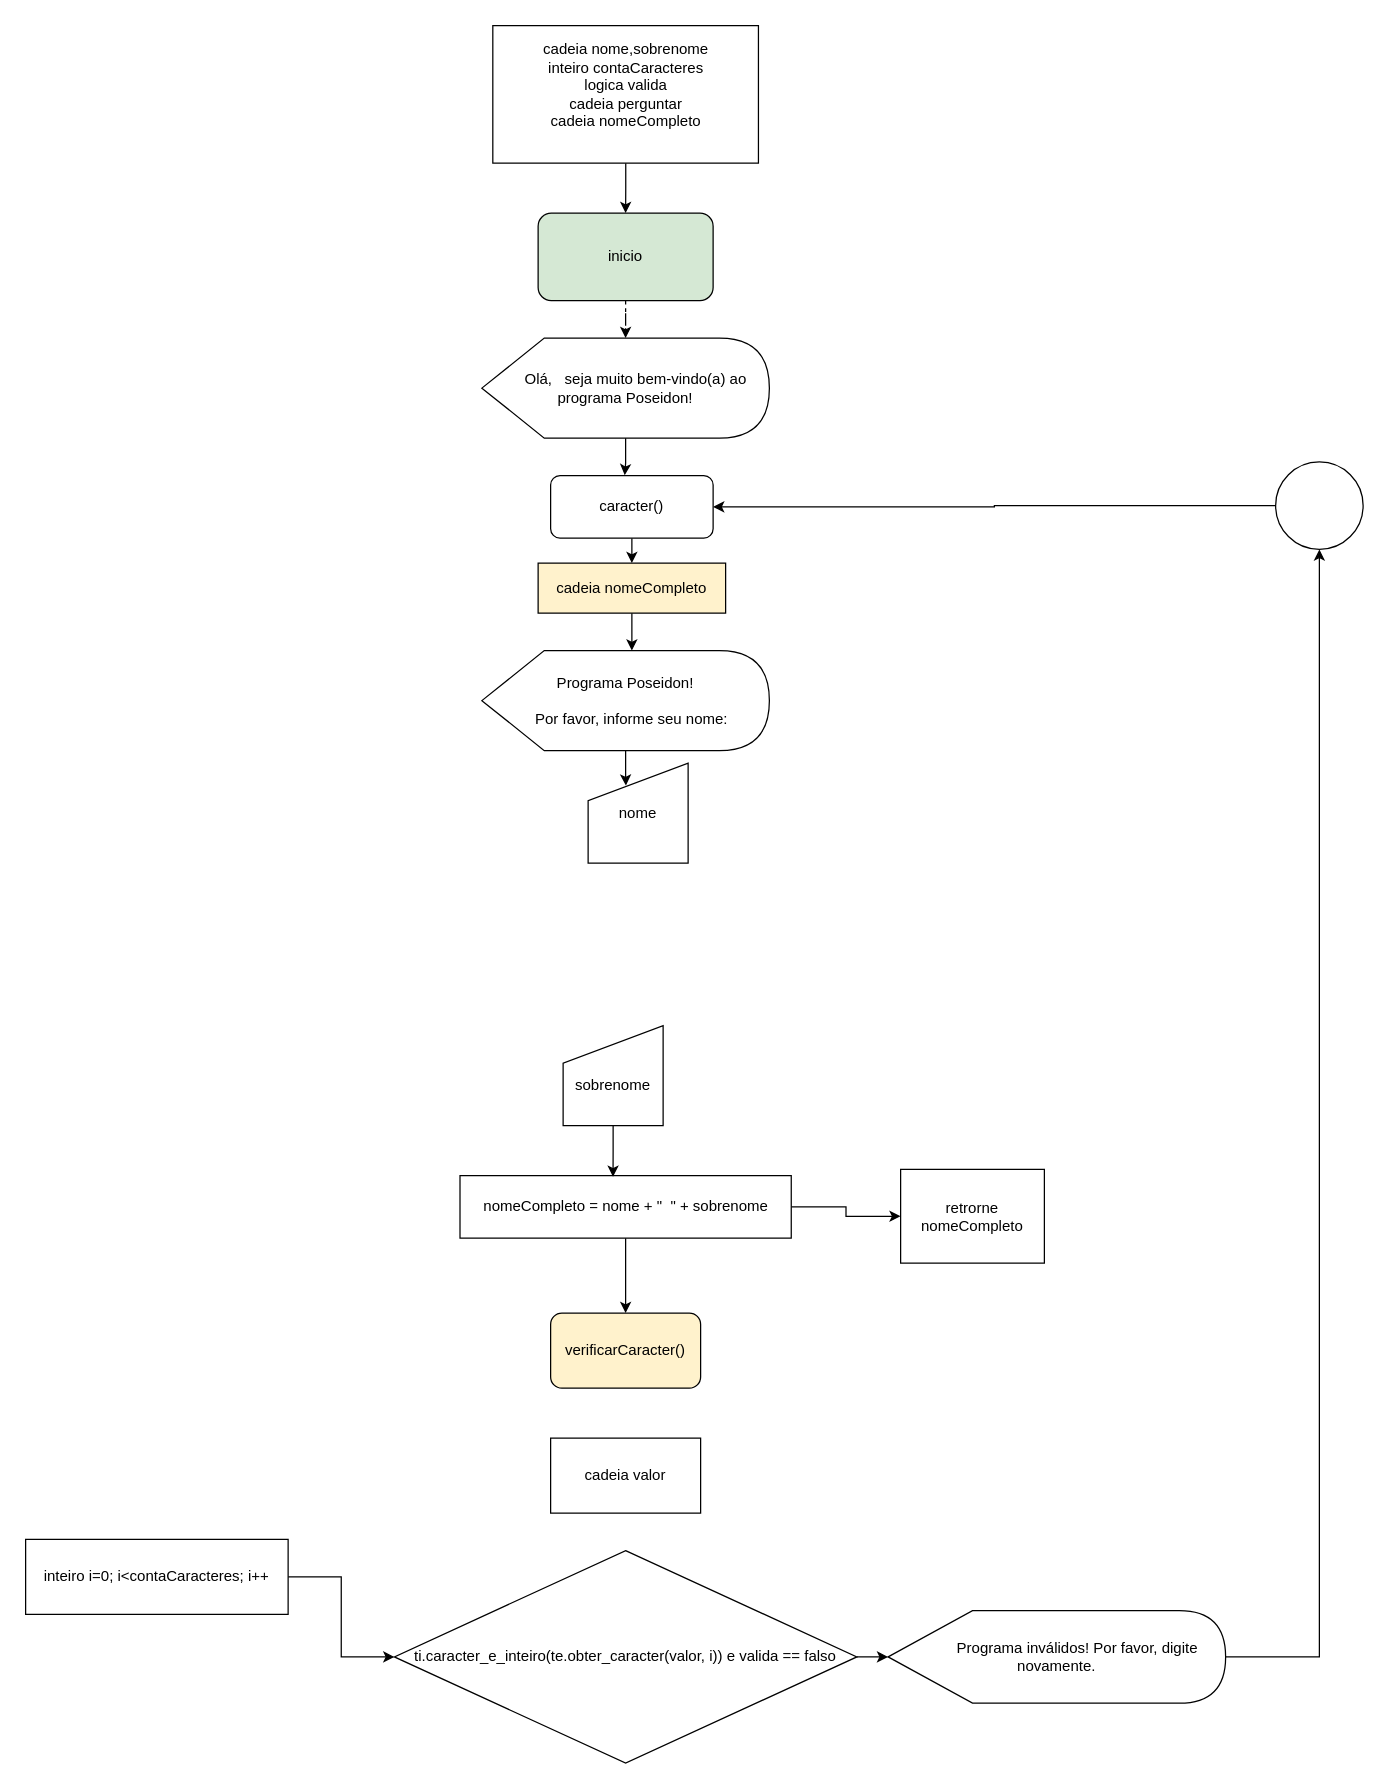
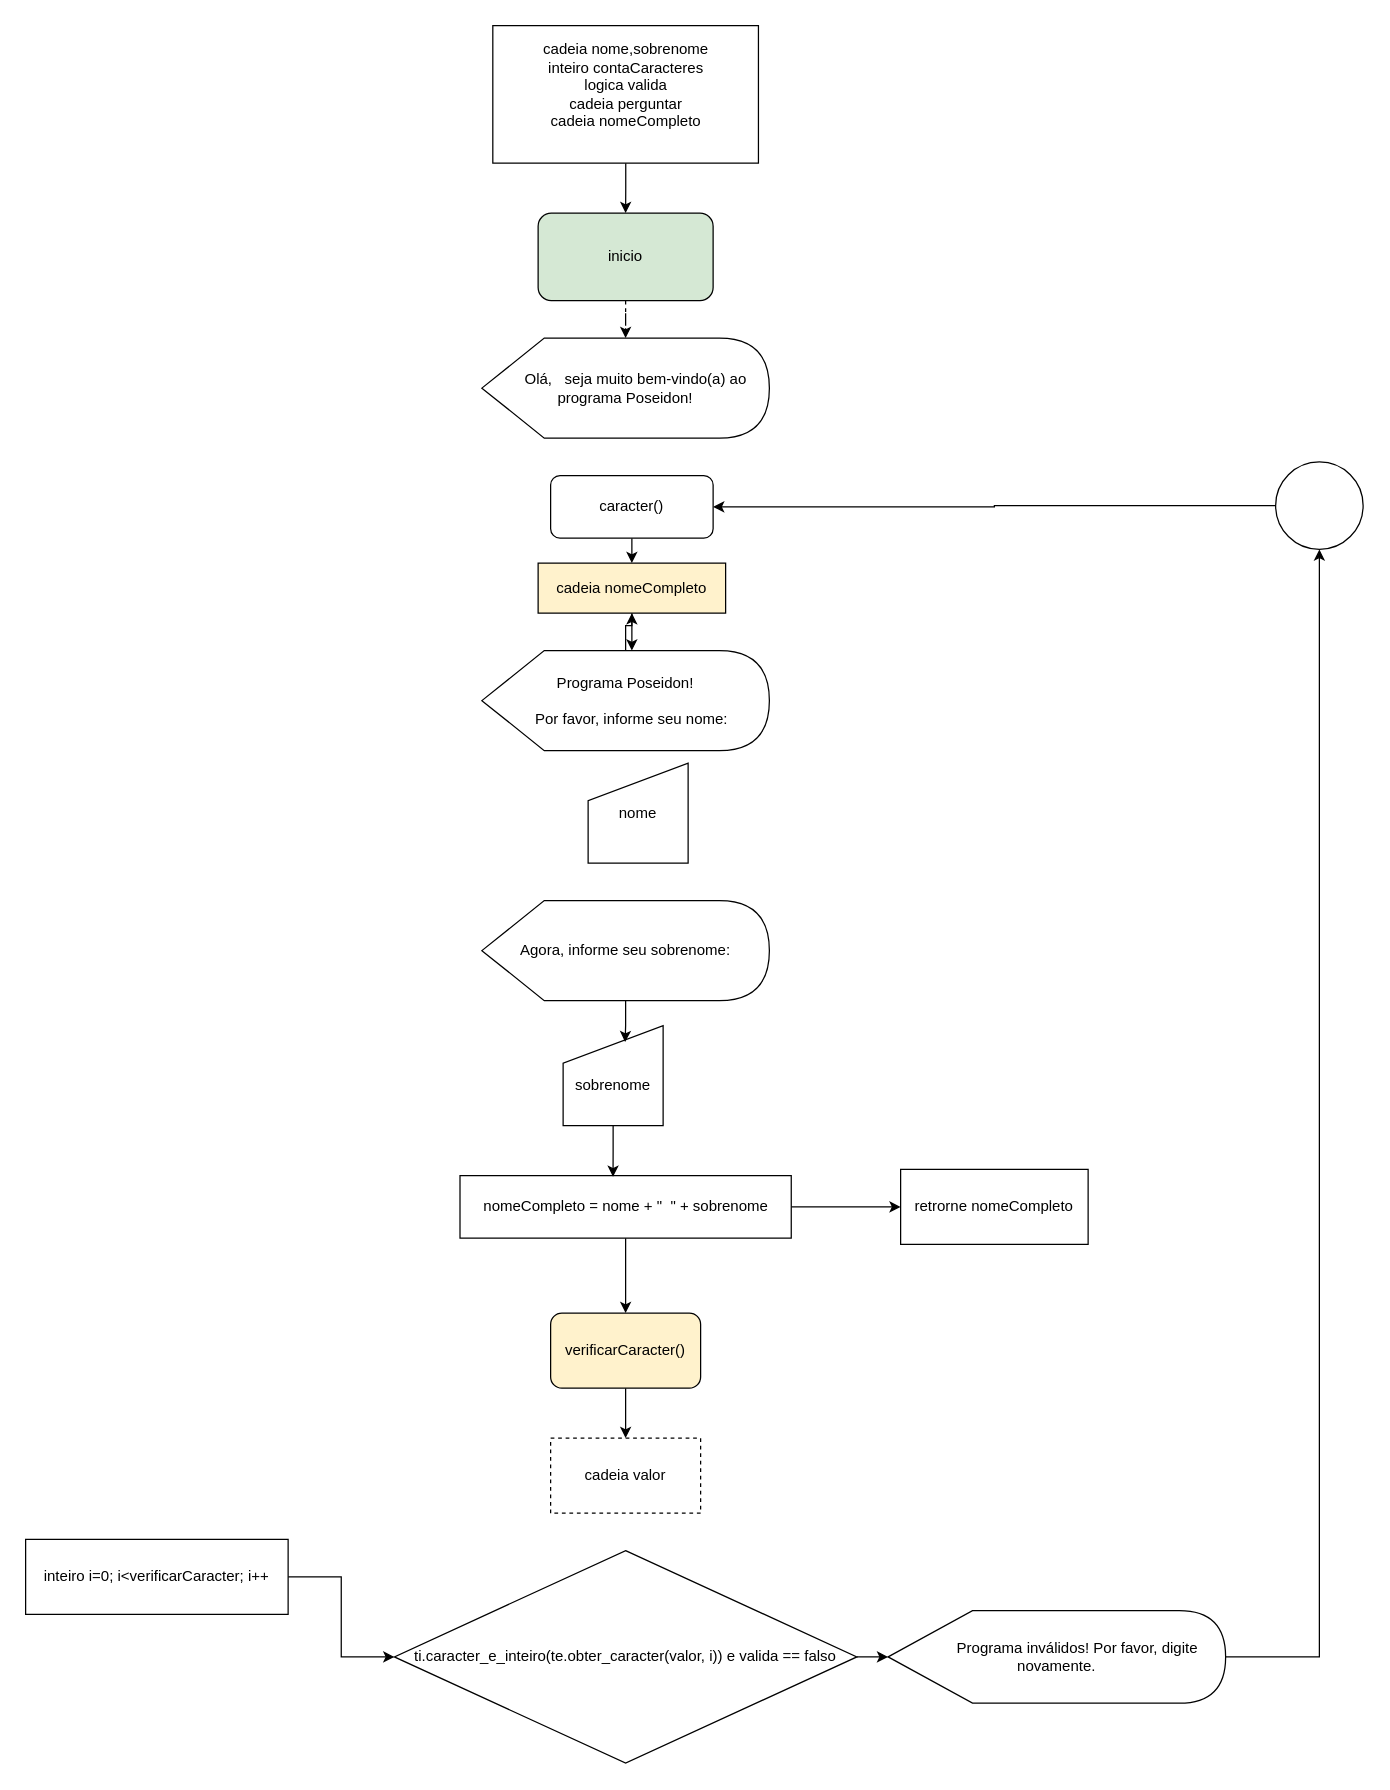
  <mxCell id="0" />
  <mxCell id="1" parent="0" />
  <mxCell id="2" style="edgeStyle=orthogonalEdgeStyle;rounded=0;orthogonalLoop=1;jettySize=auto;html=1;entryX=0.5;entryY=0;entryDx=0;entryDy=0;" edge="1" parent="1" source="3" target="16"><mxGeometry relative="1" as="geometry" /></mxCell>
  <mxCell id="3" value="&lt;div&gt;&lt;br&gt;&lt;/div&gt;&lt;div&gt;&lt;br&gt;&lt;/div&gt;cadeia nome,sobrenome&lt;div&gt;inteiro contaCaracteres&lt;/div&gt;&lt;div&gt;logica valida&lt;/div&gt;&lt;div&gt;cadeia perguntar&lt;/div&gt;&lt;div&gt;cadeia nomeCompleto&lt;/div&gt;&lt;div&gt;&lt;br&gt;&lt;/div&gt;&lt;div&gt;&lt;br&gt;&lt;div&gt;&lt;br&gt;&lt;/div&gt;&lt;/div&gt;" style="rounded=0;whiteSpace=wrap;html=1;" vertex="1" parent="1"><mxGeometry x="393.75" y="20" width="212.5" height="110" as="geometry" /></mxCell>
  <mxCell id="4" value="&amp;nbsp; &amp;nbsp; &amp;nbsp;Olá,&amp;nbsp; &amp;nbsp;seja muito bem-vindo(a) ao programa Poseidon!" style="shape=display;whiteSpace=wrap;html=1;size=0.217;" vertex="1" parent="1"><mxGeometry x="385" y="270" width="230" height="80" as="geometry" /></mxCell>
  <mxCell id="5" value="Programa Poseidon!&lt;div&gt;&lt;br&gt;&lt;div&gt;&amp;nbsp; &amp;nbsp; Por favor, informe seu nome:&amp;nbsp;&lt;/div&gt;&lt;/div&gt;" style="shape=display;whiteSpace=wrap;html=1;size=0.217;" vertex="1" parent="1"><mxGeometry x="385" y="520" width="230" height="80" as="geometry" /></mxCell>
  <mxCell id="6" value="nome" style="shape=manualInput;whiteSpace=wrap;html=1;align=center;" vertex="1" parent="1"><mxGeometry x="470" y="610" width="80" height="80" as="geometry" /></mxCell>
  <mxCell id="7" value="&lt;div&gt;&lt;br&gt;&lt;/div&gt;sobrenome" style="shape=manualInput;whiteSpace=wrap;html=1;align=center;" vertex="1" parent="1"><mxGeometry x="450" y="820" width="80" height="80" as="geometry" /></mxCell>
- <mxCell id="8" style="edgeStyle=orthogonalEdgeStyle;rounded=0;orthogonalLoop=1;jettySize=auto;html=1;entryX=0.378;entryY=0.225;entryDx=0;entryDy=0;entryPerimeter=0;" edge="1" parent="1" source="5" target="6"><mxGeometry relative="1" as="geometry" /></mxCell>
+ <mxCell id="8" style="edgeStyle=orthogonalEdgeStyle;rounded=0;orthogonalLoop=1;jettySize=auto;html=1;" edge="1" parent="1" source="5" target="33"><mxGeometry relative="1" as="geometry" /></mxCell>
+ <mxCell id="9" value="&lt;div&gt;&lt;div&gt;Agora, informe seu sobrenome:&lt;/div&gt;&lt;/div&gt;" style="shape=display;whiteSpace=wrap;html=1;size=0.217;" vertex="1" parent="1"><mxGeometry x="385" y="720" width="230" height="80" as="geometry" /></mxCell>
+ <mxCell id="10" style="edgeStyle=orthogonalEdgeStyle;rounded=0;orthogonalLoop=1;jettySize=auto;html=1;entryX=0.62;entryY=0.165;entryDx=0;entryDy=0;entryPerimeter=0;" edge="1" parent="1" source="9" target="7"><mxGeometry relative="1" as="geometry" /></mxCell>
  <mxCell id="11" style="edgeStyle=orthogonalEdgeStyle;rounded=0;orthogonalLoop=1;jettySize=auto;html=1;entryX=0;entryY=0.5;entryDx=0;entryDy=0;" edge="1" parent="1" source="13" target="17"><mxGeometry relative="1" as="geometry" /></mxCell>
  <mxCell id="12" style="edgeStyle=orthogonalEdgeStyle;rounded=0;orthogonalLoop=1;jettySize=auto;html=1;entryX=0.5;entryY=0;entryDx=0;entryDy=0;" edge="1" parent="1" source="13" target="23"><mxGeometry relative="1" as="geometry" /></mxCell>
  <mxCell id="13" value="nomeCompleto = nome + &quot;&amp;nbsp; &quot; + sobrenome" style="rounded=0;whiteSpace=wrap;html=1;" vertex="1" parent="1"><mxGeometry x="367.5" y="940" width="265" height="50" as="geometry" /></mxCell>
  <mxCell id="14" style="edgeStyle=orthogonalEdgeStyle;rounded=0;orthogonalLoop=1;jettySize=auto;html=1;entryX=0.462;entryY=0.02;entryDx=0;entryDy=0;entryPerimeter=0;" edge="1" parent="1" source="7" target="13"><mxGeometry relative="1" as="geometry" /></mxCell>
  <mxCell id="15" style="edgeStyle=orthogonalEdgeStyle;rounded=0;orthogonalLoop=1;jettySize=auto;html=1;dashed=1;" edge="1" parent="1" source="16" target="4"><mxGeometry relative="1" as="geometry" /></mxCell>
  <mxCell id="16" value="inicio" style="rounded=1;whiteSpace=wrap;html=1;fillColor=#d5e8d4;" vertex="1" parent="1"><mxGeometry x="430" y="170" width="140" height="70" as="geometry" /></mxCell>
- <mxCell id="17" value="retrorne nomeCompleto" style="rounded=0;whiteSpace=wrap;html=1;" vertex="1" parent="1"><mxGeometry x="720" y="935" width="115" height="75" as="geometry" /></mxCell>
+ <mxCell id="17" value="retrorne nomeCompleto" style="rounded=0;whiteSpace=wrap;html=1;" vertex="1" parent="1"><mxGeometry x="720" y="935" width="150" height="60" as="geometry" /></mxCell>
  <mxCell id="18" style="edgeStyle=orthogonalEdgeStyle;rounded=0;orthogonalLoop=1;jettySize=auto;html=1;" edge="1" parent="1" source="19" target="21"><mxGeometry relative="1" as="geometry" /></mxCell>
  <mxCell id="19" value="" style="ellipse;whiteSpace=wrap;html=1;aspect=fixed;" vertex="1" parent="1"><mxGeometry x="1020" y="369" width="70" height="70" as="geometry" /></mxCell>
  <mxCell id="20" style="edgeStyle=orthogonalEdgeStyle;rounded=0;orthogonalLoop=1;jettySize=auto;html=1;" edge="1" parent="1" source="21"><mxGeometry relative="1" as="geometry"><mxPoint x="505" y="450" as="targetPoint" /></mxGeometry></mxCell>
  <mxCell id="21" value="caracter()" style="rounded=1;whiteSpace=wrap;html=1;" vertex="1" parent="1"><mxGeometry x="440" y="380" width="130" height="50" as="geometry" /></mxCell>
+ <mxCell id="22" style="edgeStyle=orthogonalEdgeStyle;rounded=0;orthogonalLoop=1;jettySize=auto;html=1;" edge="1" parent="1" source="23" target="24"><mxGeometry relative="1" as="geometry" /></mxCell>
  <mxCell id="23" value="verificarCaracter()" style="rounded=1;whiteSpace=wrap;html=1;fillColor=#fff2cc;" vertex="1" parent="1"><mxGeometry x="440" y="1050" width="120" height="60" as="geometry" /></mxCell>
- <mxCell id="24" value="cadeia valor" style="rounded=0;whiteSpace=wrap;html=1;" vertex="1" parent="1"><mxGeometry x="440" y="1150" width="120" height="60" as="geometry" /></mxCell>
+ <mxCell id="24" value="cadeia valor" style="rounded=0;whiteSpace=wrap;html=1;dashed=1;" vertex="1" parent="1"><mxGeometry x="440" y="1150" width="120" height="60" as="geometry" /></mxCell>
  <mxCell id="25" style="edgeStyle=orthogonalEdgeStyle;rounded=0;orthogonalLoop=1;jettySize=auto;html=1;" edge="1" parent="1" source="26" target="27"><mxGeometry relative="1" as="geometry" /></mxCell>
- <mxCell id="26" value="inteiro i=0; i&amp;lt;contaCaracteres; i++" style="rounded=0;whiteSpace=wrap;html=1;" vertex="1" parent="1"><mxGeometry x="20" y="1231" width="210" height="60" as="geometry" /></mxCell>
+ <mxCell id="26" value="inteiro i=0; i&amp;lt;verificarCaracter; i++" style="rounded=0;whiteSpace=wrap;html=1;" vertex="1" parent="1"><mxGeometry x="20" y="1231" width="210" height="60" as="geometry" /></mxCell>
  <mxCell id="27" value="ti.caracter_e_inteiro(te.obter_caracter(valor, i)) e valida == falso" style="rhombus;whiteSpace=wrap;html=1;" vertex="1" parent="1"><mxGeometry x="315" y="1240" width="370" height="170" as="geometry" /></mxCell>
  <mxCell id="28" style="edgeStyle=orthogonalEdgeStyle;rounded=0;orthogonalLoop=1;jettySize=auto;html=1;" edge="1" parent="1" source="29" target="19"><mxGeometry relative="1" as="geometry" /></mxCell>
  <mxCell id="29" value="&amp;nbsp; &amp;nbsp; &amp;nbsp; &amp;nbsp; &amp;nbsp; &amp;nbsp; &amp;nbsp;Programa inválidos! Por favor, digite&amp;nbsp; &amp;nbsp; novamente." style="shape=display;whiteSpace=wrap;html=1;" vertex="1" parent="1"><mxGeometry x="710" y="1288" width="270" height="74" as="geometry" /></mxCell>
  <mxCell id="30" style="edgeStyle=orthogonalEdgeStyle;rounded=0;orthogonalLoop=1;jettySize=auto;html=1;exitX=1;exitY=0.5;exitDx=0;exitDy=0;entryX=0;entryY=0.5;entryDx=0;entryDy=0;entryPerimeter=0;" edge="1" parent="1" source="27" target="29"><mxGeometry relative="1" as="geometry" /></mxCell>
- <mxCell id="31" style="edgeStyle=orthogonalEdgeStyle;rounded=0;orthogonalLoop=1;jettySize=auto;html=1;entryX=0.456;entryY=-0.007;entryDx=0;entryDy=0;entryPerimeter=0;" edge="1" parent="1" source="4" target="21"><mxGeometry relative="1" as="geometry" /></mxCell>
  <mxCell id="32" style="edgeStyle=orthogonalEdgeStyle;rounded=0;orthogonalLoop=1;jettySize=auto;html=1;" edge="1" parent="1" source="33"><mxGeometry relative="1" as="geometry"><mxPoint x="505" y="520" as="targetPoint" /></mxGeometry></mxCell>
  <mxCell id="33" value="cadeia nomeCompleto" style="rounded=0;whiteSpace=wrap;html=1;fillColor=#fff2cc;" vertex="1" parent="1"><mxGeometry x="430" y="450" width="150" height="40" as="geometry" /></mxCell>
  <mxCell id="34" style="edgeStyle=orthogonalEdgeStyle;rounded=0;orthogonalLoop=1;jettySize=auto;html=1;exitX=0.5;exitY=1;exitDx=0;exitDy=0;" edge="1" parent="1" source="21" target="21"><mxGeometry relative="1" as="geometry" /></mxCell>
